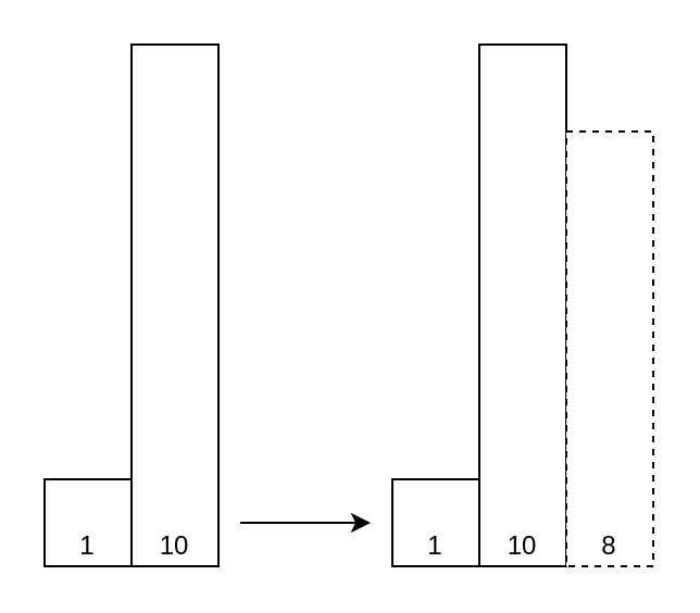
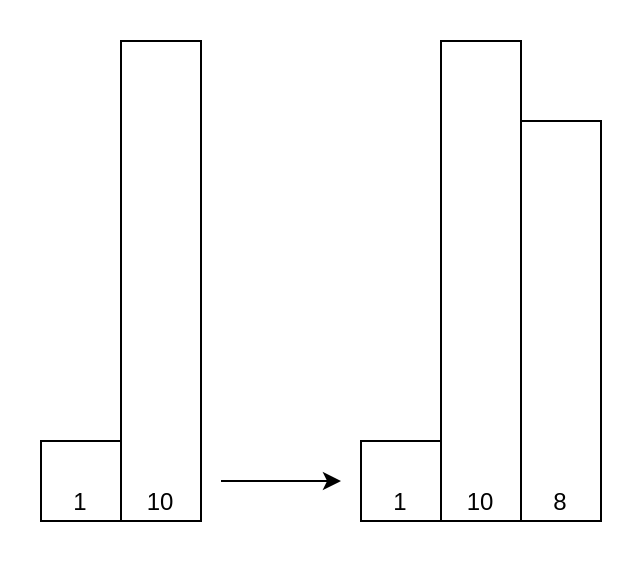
  <mxCell id="0" />
  <mxCell id="1" parent="0" />
  <mxCell id="2" value="1" style="rounded=0;whiteSpace=wrap;html=1;verticalAlign=bottom;" parent="1" vertex="1"><mxGeometry x="20" y="220" width="40" height="40" as="geometry" /></mxCell>
  <mxCell id="3" value="10" style="rounded=0;whiteSpace=wrap;html=1;verticalAlign=bottom;" parent="1" vertex="1"><mxGeometry x="60" y="20" width="40" height="240" as="geometry" /></mxCell>
  <mxCell id="4" value="1" style="rounded=0;whiteSpace=wrap;html=1;verticalAlign=bottom;" parent="1" vertex="1"><mxGeometry x="180" y="220" width="40" height="40" as="geometry" /></mxCell>
  <mxCell id="5" value="10" style="rounded=0;whiteSpace=wrap;html=1;verticalAlign=bottom;" parent="1" vertex="1"><mxGeometry x="220" y="20" width="40" height="240" as="geometry" /></mxCell>
- <mxCell id="6" value="8" style="rounded=0;whiteSpace=wrap;html=1;verticalAlign=bottom;dashed=1;" parent="1" vertex="1"><mxGeometry x="260" y="60" width="40" height="200" as="geometry" /></mxCell>
+ <mxCell id="6" value="8" style="rounded=0;whiteSpace=wrap;html=1;verticalAlign=bottom;" parent="1" vertex="1"><mxGeometry x="260" y="60" width="40" height="200" as="geometry" /></mxCell>
  <mxCell id="7" value="" style="endArrow=classic;html=1;rounded=0;" parent="1" edge="1"><mxGeometry width="50" height="50" relative="1" as="geometry"><mxPoint x="110" y="240" as="sourcePoint" /><mxPoint x="170" y="240" as="targetPoint" /></mxGeometry></mxCell>
